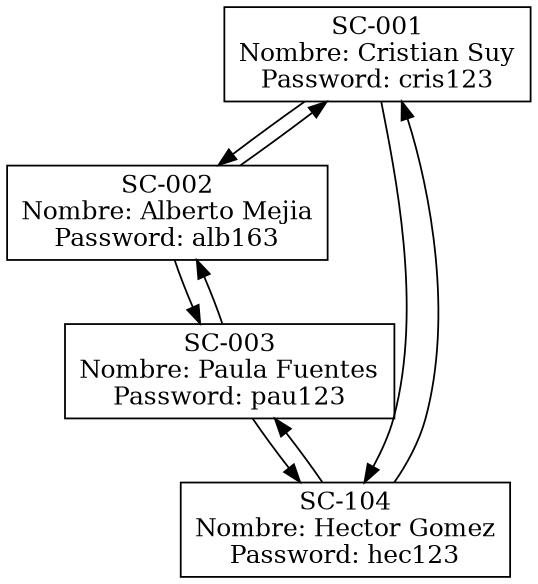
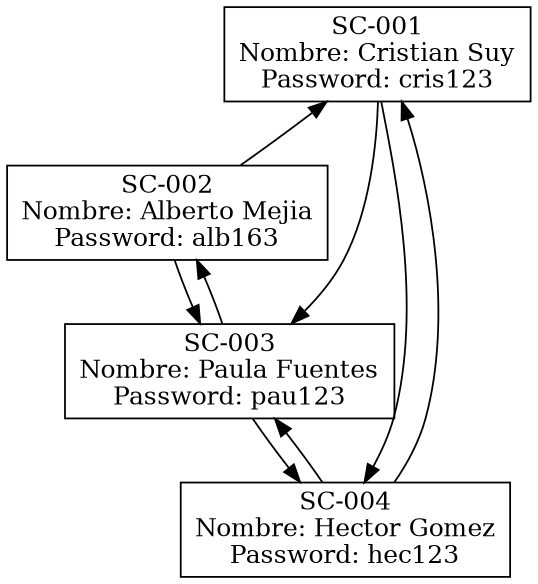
  digraph {
    node [shape=box]
    n1 [label="SC-001\nNombre: Cristian Suy\nPassword: cris123"]
    n2 [label="SC-002\nNombre: Alberto Mejia\nPassword: alb163"]
-   n3 [label="SC-104\nNombre: Hector Gomez\nPassword: hec123"]
+   n3 [label="SC-004\nNombre: Hector Gomez\nPassword: hec123"]
    n4 [label="SC-003\nNombre: Paula Fuentes\nPassword: pau123"]
-   n1 -> n2
+   n1 -> n4
    n1 -> n3
    n2 -> n1
    n2 -> n4
    n3 -> n1
    n3 -> n4
    n4 -> n2
    n4 -> n3
  }
